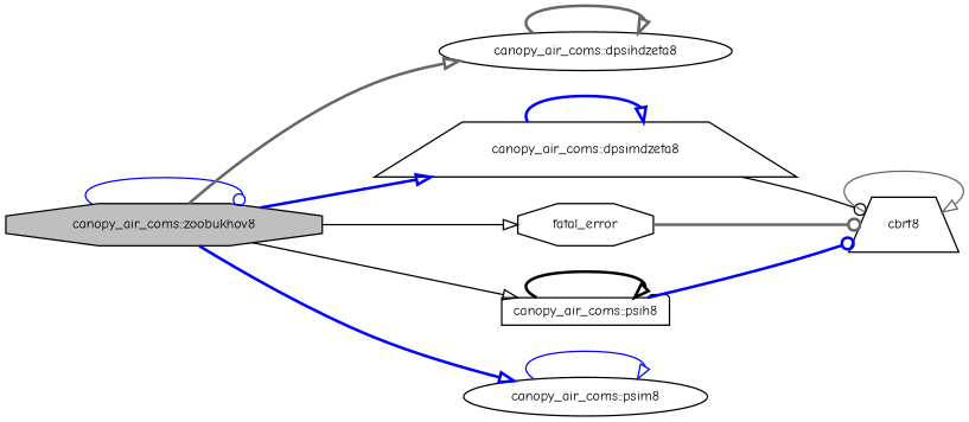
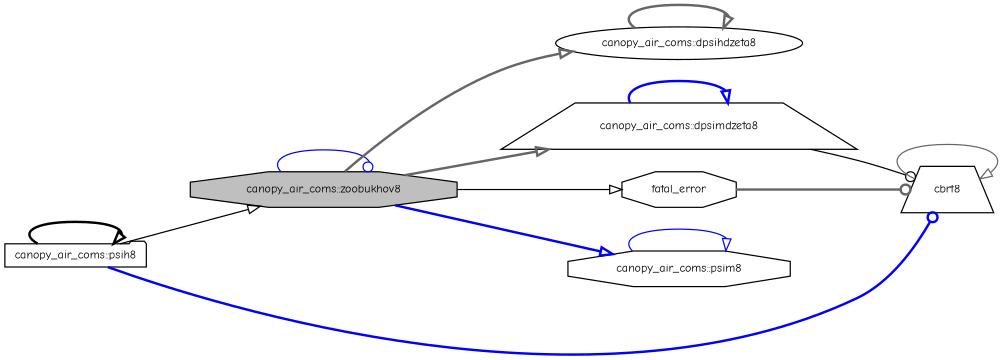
  digraph {
    fontname="Comic Neue"
    rankdir=LR
    node [color=black fillcolor=white fontname="Comic Neue" fontsize=10 shape=octagon style=filled]
    edge [arrowhead=onormal color=blue fontname="Comic Neue" fontsize=10 labelfontname=Helvetica labelfontsize=10 style=bold]
    n1 [fillcolor=grey75 fontcolor=black height=0.2 label="canopy_air_coms::zoobukhov8" width=0.4]
    n2 [height=0.2 label="canopy_air_coms::dpsihdzeta8" shape=ellipse width=0.4]
    n3 [height=0.2 label="canopy_air_coms::dpsimdzeta8" shape=trapezium width=0.4]
    n4 [height=0.2 label=fatal_error width=0.4]
    n5 [height=0.2 label="canopy_air_coms::psih8" shape=folder width=0.4]
-   n6 [height=0.2 label="canopy_air_coms::psim8" shape=ellipse width=0.4]
+   n6 [height=0.2 label="canopy_air_coms::psim8" width=0.4]
    n7 [height=0.2 label=cbrt8 shape=trapezium width=0.4]
    n1 -> n1 [arrowhead=odot style=solid]
    n1 -> n2 [color=gray40]
-   n1 -> n3
+   n1 -> n3 [color=gray40]
    n1 -> n4 [color=black style=solid]
-   n1 -> n5 [color=black style=solid]
+   n5 -> n1 [color=black style=solid]
    n1 -> n6
    n2 -> n2 [color=gray40]
    n3 -> n3
    n3 -> n7 [arrowhead=odot color=black style=solid]
    n4 -> n7 [arrowhead=odot color=gray40]
    n5 -> n5 [color=black]
    n5 -> n7 [arrowhead=odot]
    n6 -> n6 [style=solid]
    n7 -> n7 [color=gray40 style=solid]
  }
